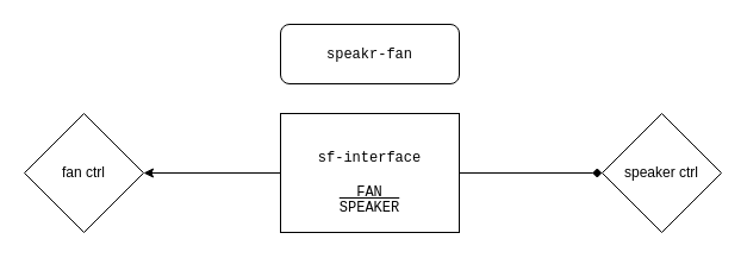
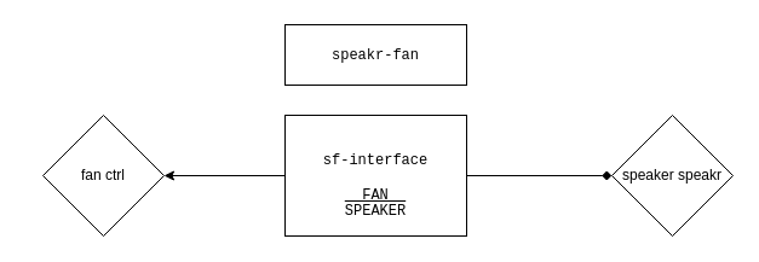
  <mxCell id="0" />
  <mxCell id="1" parent="0" />
- <mxCell id="2" value="&lt;h4&gt;&lt;span style=&quot;font-weight: normal;&quot;&gt;&lt;font face=&quot;Courier New&quot;&gt;speakr-fan&lt;/font&gt;&lt;/span&gt;&lt;/h4&gt;" style="whiteSpace=wrap;html=1;rounded=1;" vertex="1" parent="1"><mxGeometry x="235" y="20" width="150" height="50" as="geometry" /></mxCell>
+ <mxCell id="2" value="&lt;h4&gt;&lt;span style=&quot;font-weight: normal;&quot;&gt;&lt;font face=&quot;Courier New&quot;&gt;speakr-fan&lt;/font&gt;&lt;/span&gt;&lt;/h4&gt;" style="whiteSpace=wrap;html=1;" vertex="1" parent="1"><mxGeometry x="235" y="20" width="150" height="50" as="geometry" /></mxCell>
  <mxCell id="3" value="" style="edgeStyle=none;html=1;fontFamily=Courier New;" edge="1" parent="1" source="5" target="6"><mxGeometry relative="1" as="geometry" /></mxCell>
  <mxCell id="4" value="" style="edgeStyle=none;html=1;fontFamily=Courier New;endArrow=diamond;" edge="1" parent="1" source="5" target="7"><mxGeometry relative="1" as="geometry" /></mxCell>
  <mxCell id="5" value="&lt;h4 style=&quot;line-height: 100%;&quot;&gt;&lt;font face=&quot;Courier New&quot;&gt;&lt;span style=&quot;font-weight: 400;&quot;&gt;sf-interface&lt;/span&gt;&lt;/font&gt;&lt;/h4&gt;&lt;div style=&quot;line-height: 100%;&quot;&gt;&lt;font face=&quot;Courier New&quot;&gt;&lt;u&gt;&amp;nbsp; FAN&amp;nbsp;&amp;nbsp;&lt;/u&gt;&lt;/font&gt;&lt;/div&gt;&lt;div style=&quot;line-height: 100%;&quot;&gt;&lt;font face=&quot;Courier New&quot;&gt;SPEAKER&lt;/font&gt;&lt;/div&gt;" style="whiteSpace=wrap;html=1;" vertex="1" parent="1"><mxGeometry x="235" y="95" width="150" height="100" as="geometry" /></mxCell>
- <mxCell id="6" value="fan ctrl" style="rhombus;whiteSpace=wrap;html=1;" vertex="1" parent="1"><mxGeometry x="20" y="95" width="100" height="100" as="geometry" /></mxCell>
- <mxCell id="7" value="speaker ctrl" style="rhombus;whiteSpace=wrap;html=1;" vertex="1" parent="1"><mxGeometry x="505" y="95" width="100" height="100" as="geometry" /></mxCell>
+ <mxCell id="6" value="fan ctrl" style="rhombus;whiteSpace=wrap;html=1;" vertex="1" parent="1"><mxGeometry x="35" y="95" width="100" height="100" as="geometry" /></mxCell>
+ <mxCell id="7" value="speaker speakr" style="rhombus;whiteSpace=wrap;html=1;" vertex="1" parent="1"><mxGeometry x="505" y="95" width="100" height="100" as="geometry" /></mxCell>
